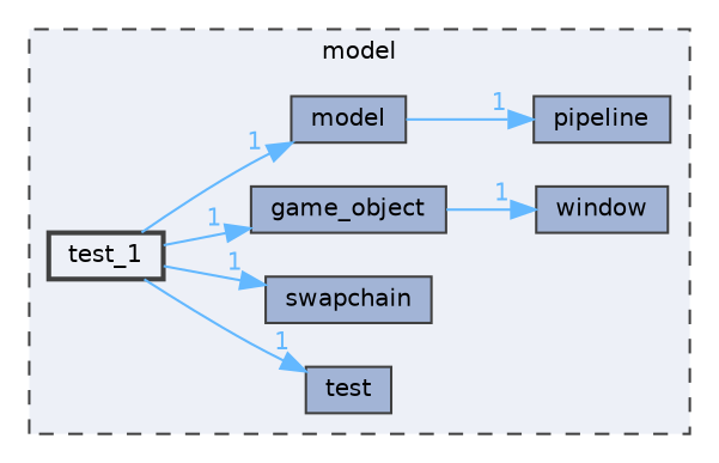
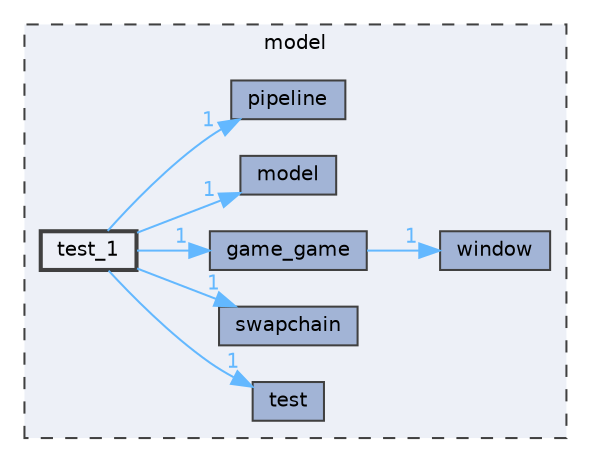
  digraph {
    compound=true
    rankdir=LR
    node [color=grey25 fillcolor="#a2b4d6" fontname=Helvetica fontsize=10 shape=box style=filled]
    edge [color=steelblue1 fontcolor=steelblue1 fontname=Helvetica fontsize=10 headlabel=1 labeldistance=1.5 labelfontname=Helvetica labelfontsize=10]
    n1 [height=0.2 label=test width=0.4]
    n2 [height=0.2 label=swapchain width=0.4]
    n3 [height=0.2 label=window width=0.4]
-   n4 [height=0.2 label=game_object width=0.4]
+   n4 [height=0.2 label=game_game width=0.4]
    n5 [height=0.2 label=model width=0.4]
    n6 [height=0.2 label=pipeline width=0.4]
    n7 [fillcolor="#edf0f7" height=0.2 label=test_1 style="filled,bold" width=0.4]
    subgraph cluster_1 {
      bgcolor="#edf0f7"
      fontname=Helvetica
      fontsize=10
      label=model
      pencolor=grey25
      style="filled,dashed"
      n1
      n2
      n3
      n4
      n5
      n6
      n7
    }
    n4 -> n3
    n7 -> n1
    n7 -> n2
    n7 -> n4
    n7 -> n5
-   n5 -> n6
+   n7 -> n6
  }
